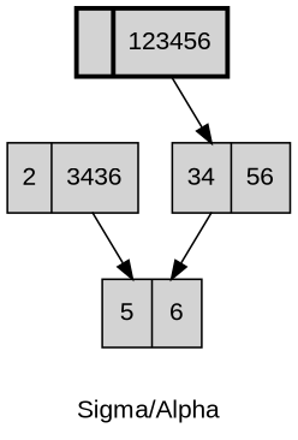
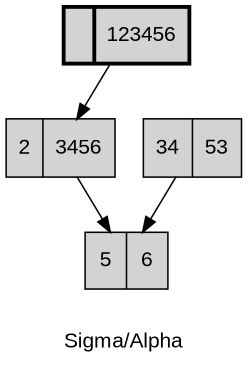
  digraph {
    fontname="Liberation Sans"
    label="Sigma/Alpha"
    node [fontname="Liberation Sans" shape=record style=filled]
    edge [fontname="Liberation Sans"]
    n1 [label="|123456" penwidth=2.5]
-   n2 [label="2|3436"]
+   n2 [label="2|3456"]
    n3 [label="5|6"]
-   n4 [label="34|56"]
-   n1 -> n4
+   n4 [label="34|53"]
+   n1 -> n2
    n2 -> n3
    n4 -> n3
  }
